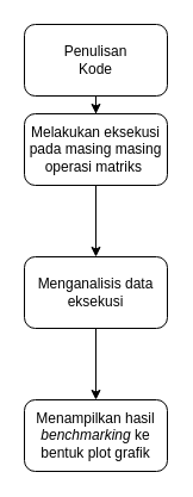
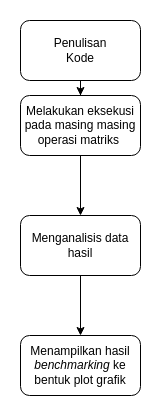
  <mxCell id="0" />
  <mxCell id="1" parent="0" />
  <mxCell id="2" style="edgeStyle=orthogonalEdgeStyle;rounded=0;orthogonalLoop=1;jettySize=auto;html=1;" edge="1" parent="1" source="3" target="5"><mxGeometry relative="1" as="geometry" /></mxCell>
  <mxCell id="3" value="Penulisan&lt;br&gt;Kode" style="rounded=1;whiteSpace=wrap;html=1;" vertex="1" parent="1"><mxGeometry x="20" y="20" width="120" height="60" as="geometry" /></mxCell>
  <mxCell id="4" style="edgeStyle=orthogonalEdgeStyle;rounded=0;orthogonalLoop=1;jettySize=auto;html=1;entryX=0.5;entryY=0;entryDx=0;entryDy=0;" edge="1" parent="1" source="5" target="7"><mxGeometry relative="1" as="geometry" /></mxCell>
  <mxCell id="5" value="Melakukan eksekusi pada masing masing operasi matriks&amp;nbsp;" style="rounded=1;whiteSpace=wrap;html=1;" vertex="1" parent="1"><mxGeometry x="20" y="95" width="120" height="60" as="geometry" /></mxCell>
  <mxCell id="6" style="edgeStyle=orthogonalEdgeStyle;rounded=0;orthogonalLoop=1;jettySize=auto;html=1;" edge="1" parent="1" source="7" target="8"><mxGeometry relative="1" as="geometry" /></mxCell>
- <mxCell id="7" value="Menganalisis data eksekusi" style="rounded=1;whiteSpace=wrap;html=1;" vertex="1" parent="1"><mxGeometry x="20" y="215" width="120" height="60" as="geometry" /></mxCell>
+ <mxCell id="7" value="Menganalisis data hasil" style="rounded=1;whiteSpace=wrap;html=1;" vertex="1" parent="1"><mxGeometry x="20" y="215" width="120" height="60" as="geometry" /></mxCell>
  <mxCell id="8" value="Menampilkan hasil &lt;i&gt;benchmarking&lt;/i&gt;&amp;nbsp;ke bentuk plot grafik" style="rounded=1;whiteSpace=wrap;html=1;" vertex="1" parent="1"><mxGeometry x="20" y="335" width="120" height="60" as="geometry" /></mxCell>
